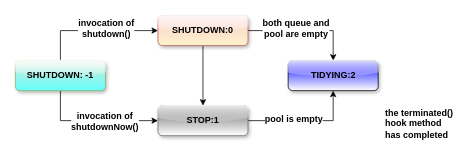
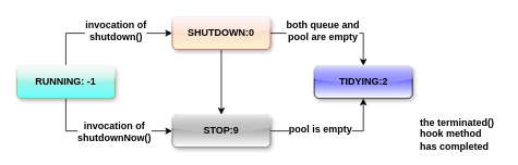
  <mxCell id="0" />
  <mxCell id="1" parent="0" />
  <mxCell id="2" value="" style="edgeStyle=orthogonalEdgeStyle;rounded=0;orthogonalLoop=1;jettySize=auto;html=1;" edge="1" parent="1" source="6" target="10"><mxGeometry relative="1" as="geometry"><Array as="points"><mxPoint x="80" y="40" /></Array></mxGeometry></mxCell>
  <mxCell id="3" value="&lt;span&gt; invocation of &lt;br&gt;shutdown()&lt;/span&gt;" style="text;html=1;resizable=0;points=[];align=center;verticalAlign=middle;labelBackgroundColor=#ffffff;fontStyle=1" vertex="1" connectable="0" parent="2"><mxGeometry x="-0.264" y="3" relative="1" as="geometry"><mxPoint x="37" y="-1" as="offset" /></mxGeometry></mxCell>
  <mxCell id="4" value="" style="edgeStyle=orthogonalEdgeStyle;rounded=0;orthogonalLoop=1;jettySize=auto;html=1;entryX=0;entryY=0.5;entryDx=0;entryDy=0;" edge="1" parent="1" source="6" target="13"><mxGeometry relative="1" as="geometry"><mxPoint x="120" y="140" as="targetPoint" /><Array as="points"><mxPoint x="80" y="160" /></Array></mxGeometry></mxCell>
  <mxCell id="5" value="&lt;span&gt;invocation of &lt;br&gt;shutdownNow() &lt;/span&gt;" style="text;html=1;resizable=0;points=[];align=center;verticalAlign=middle;labelBackgroundColor=#ffffff;fontStyle=1" vertex="1" connectable="0" parent="4"><mxGeometry x="-0.1" y="-1" relative="1" as="geometry"><mxPoint x="21" y="-1" as="offset" /></mxGeometry></mxCell>
- <mxCell id="6" value="SHUTDOWN: -1" style="rounded=1;whiteSpace=wrap;html=1;glass=1;shadow=1;fillColor=#d5e8d4;strokeColor=#82b366;gradientColor=#66FFFF;fontStyle=1" vertex="1" parent="1"><mxGeometry x="20" y="80" width="120" height="40" as="geometry" /></mxCell>
+ <mxCell id="6" value="RUNNING: -1" style="rounded=1;whiteSpace=wrap;html=1;glass=1;shadow=1;fillColor=#d5e8d4;strokeColor=#82b366;gradientColor=#66FFFF;fontStyle=1" vertex="1" parent="1"><mxGeometry x="20" y="80" width="120" height="40" as="geometry" /></mxCell>
  <mxCell id="7" value="" style="edgeStyle=orthogonalEdgeStyle;rounded=0;orthogonalLoop=1;jettySize=auto;html=1;" edge="1" parent="1" source="10" target="13"><mxGeometry relative="1" as="geometry" /></mxCell>
  <mxCell id="8" value="" style="edgeStyle=orthogonalEdgeStyle;rounded=0;orthogonalLoop=1;jettySize=auto;html=1;" edge="1" parent="1" source="10" target="14"><mxGeometry relative="1" as="geometry"><mxPoint x="410" y="40" as="targetPoint" /></mxGeometry></mxCell>
  <mxCell id="9" value="&lt;span&gt;both queue and &lt;br&gt;pool are empty &lt;/span&gt;" style="text;html=1;resizable=0;points=[];align=center;verticalAlign=middle;labelBackgroundColor=#ffffff;fontStyle=1" vertex="1" connectable="0" parent="8"><mxGeometry x="-0.621" y="2" relative="1" as="geometry"><mxPoint x="34" y="-2" as="offset" /></mxGeometry></mxCell>
  <mxCell id="10" value="SHUTDOWN:0" style="rounded=1;whiteSpace=wrap;html=1;glass=1;shadow=1;fillColor=#f8cecc;strokeColor=#b85450;gradientColor=#FFF2CC;fontStyle=1" vertex="1" parent="1"><mxGeometry x="210" y="20" width="120" height="40" as="geometry" /></mxCell>
  <mxCell id="11" value="" style="edgeStyle=orthogonalEdgeStyle;rounded=0;orthogonalLoop=1;jettySize=auto;html=1;" edge="1" parent="1" source="13" target="14"><mxGeometry relative="1" as="geometry" /></mxCell>
  <mxCell id="12" value="&lt;span&gt;pool is empty &lt;/span&gt;" style="text;html=1;resizable=0;points=[];align=center;verticalAlign=middle;labelBackgroundColor=#ffffff;fontStyle=1" vertex="1" connectable="0" parent="11"><mxGeometry x="-0.275" y="-1" relative="1" as="geometry"><mxPoint x="4" y="-4" as="offset" /></mxGeometry></mxCell>
- <mxCell id="13" value="STOP:1" style="rounded=1;whiteSpace=wrap;html=1;glass=1;shadow=1;strokeColor=#666666;gradientColor=#ffffff;fillColor=#666666;fontStyle=1" vertex="1" parent="1"><mxGeometry x="210" y="140" width="120" height="40" as="geometry" /></mxCell>
+ <mxCell id="13" value="STOP:9" style="rounded=1;whiteSpace=wrap;html=1;glass=1;shadow=1;strokeColor=#666666;gradientColor=#ffffff;fillColor=#666666;fontStyle=1" vertex="1" parent="1"><mxGeometry x="210" y="140" width="120" height="40" as="geometry" /></mxCell>
  <mxCell id="14" value="TIDYING:2" style="rounded=1;whiteSpace=wrap;html=1;glass=1;shadow=1;gradientColor=#ffffff;fillColor=#0000FF;fontStyle=1" vertex="1" parent="1"><mxGeometry x="383.5" y="80" width="120" height="40" as="geometry" /></mxCell>
  <mxCell id="15" value="&lt;span&gt; the terminated() &lt;br&gt;hook method &lt;br&gt;has completed &lt;/span&gt;" style="text;html=1;resizable=0;points=[];autosize=1;align=left;verticalAlign=top;spacingTop=-4;fontStyle=1" vertex="1" parent="1"><mxGeometry x="510.5" y="140" width="100" height="40" as="geometry" /></mxCell>
